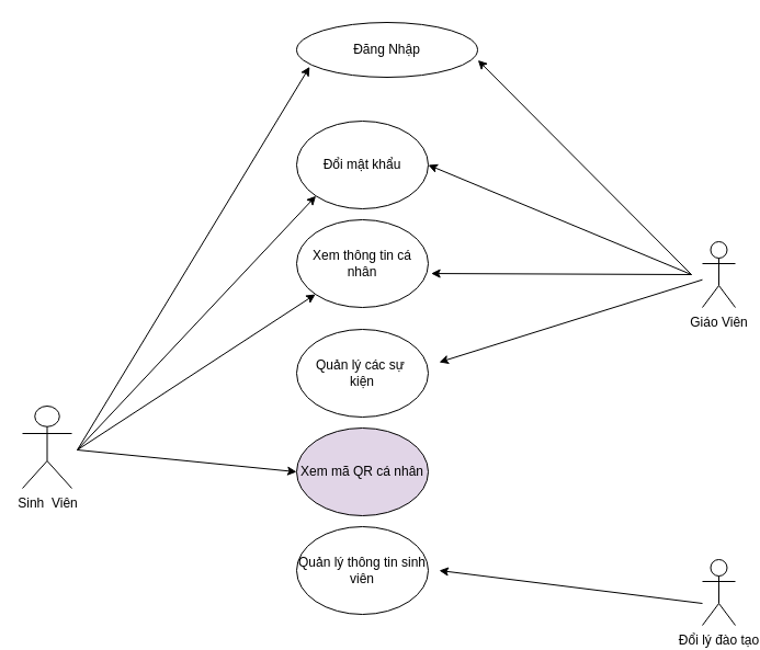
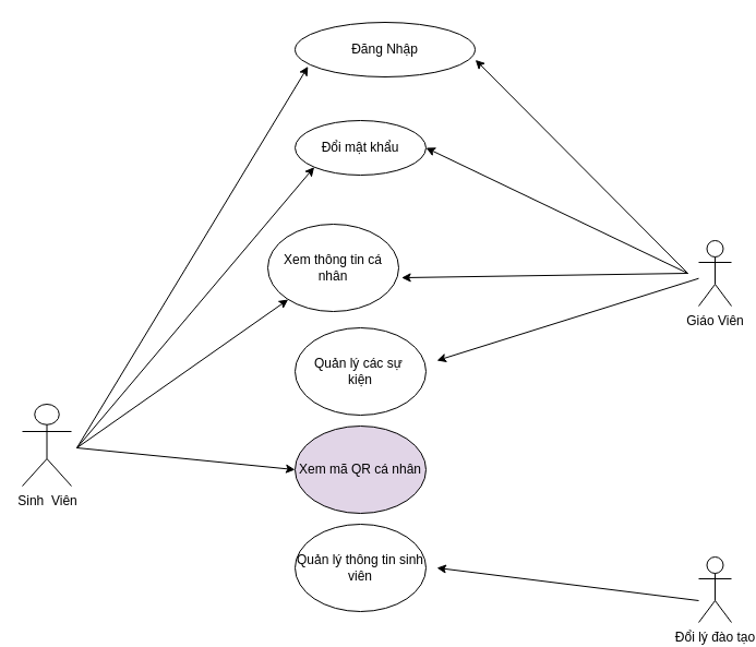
  <mxCell id="0" />
  <mxCell id="1" parent="0" />
  <mxCell id="2" value="Sinh&amp;nbsp; Viên" style="shape=umlActor;verticalLabelPosition=bottom;verticalAlign=top;html=1;outlineConnect=0;" parent="1" vertex="1"><mxGeometry x="20" y="370" width="45" height="75" as="geometry" /></mxCell>
  <mxCell id="3" style="edgeStyle=none;html=1;" parent="1" source="4" edge="1"><mxGeometry relative="1" as="geometry"><mxPoint x="400" y="330" as="targetPoint" /></mxGeometry></mxCell>
  <mxCell id="4" value="Giáo Viên" style="shape=umlActor;verticalLabelPosition=bottom;verticalAlign=top;html=1;outlineConnect=0;" parent="1" vertex="1"><mxGeometry x="640" y="220" width="30" height="60" as="geometry" /></mxCell>
  <mxCell id="5" style="edgeStyle=none;html=1;" parent="1" edge="1"><mxGeometry relative="1" as="geometry"><mxPoint x="400" y="520" as="targetPoint" /><mxPoint x="640" y="550" as="sourcePoint" /></mxGeometry></mxCell>
  <mxCell id="6" value="Đổi lý đào tạo" style="shape=umlActor;verticalLabelPosition=bottom;verticalAlign=top;html=1;outlineConnect=0;" parent="1" vertex="1"><mxGeometry x="640" y="510" width="30" height="60" as="geometry" /></mxCell>
  <mxCell id="7" value="Đăng Nhập" style="ellipse;whiteSpace=wrap;html=1;" parent="1" vertex="1"><mxGeometry x="270" y="20" width="165" height="50" as="geometry" /></mxCell>
- <mxCell id="8" value="Xem thông tin cá nhân" style="ellipse;whiteSpace=wrap;html=1;" parent="1" vertex="1"><mxGeometry x="270" y="200" width="120" height="80" as="geometry" /></mxCell>
+ <mxCell id="8" value="Xem thông tin cá nhân" style="ellipse;whiteSpace=wrap;html=1;" parent="1" vertex="1"><mxGeometry x="245" y="205" width="120" height="80" as="geometry" /></mxCell>
  <mxCell id="9" value="Xem mã QR cá nhân" style="ellipse;whiteSpace=wrap;html=1;fillColor=#e1d5e7;" parent="1" vertex="1"><mxGeometry x="270" y="390" width="120" height="80" as="geometry" /></mxCell>
  <mxCell id="10" value="Quản lý thông tin sinh viên" style="ellipse;whiteSpace=wrap;html=1;" parent="1" vertex="1"><mxGeometry x="270" y="480" width="120" height="80" as="geometry" /></mxCell>
- <mxCell id="11" value="Đổi mật khẩu" style="ellipse;whiteSpace=wrap;html=1;" parent="1" vertex="1"><mxGeometry x="270" y="110" width="120" height="80" as="geometry" /></mxCell>
+ <mxCell id="11" value="Đổi mật khẩu" style="ellipse;whiteSpace=wrap;html=1;" parent="1" vertex="1"><mxGeometry x="270" y="110" width="120" height="50" as="geometry" /></mxCell>
  <mxCell id="12" value="" style="endArrow=classic;html=1;entryX=0.072;entryY=0.808;entryDx=0;entryDy=0;entryPerimeter=0;" parent="1" target="7" edge="1"><mxGeometry width="50" height="50" relative="1" as="geometry"><mxPoint x="70" y="410" as="sourcePoint" /><mxPoint x="260" y="80" as="targetPoint" /></mxGeometry></mxCell>
  <mxCell id="13" value="" style="endArrow=classic;html=1;entryX=0;entryY=1;entryDx=0;entryDy=0;" parent="1" target="11" edge="1"><mxGeometry width="50" height="50" relative="1" as="geometry"><mxPoint x="70" y="410" as="sourcePoint" /><mxPoint x="288.64" y="94.64" as="targetPoint" /></mxGeometry></mxCell>
  <mxCell id="14" value="" style="endArrow=classic;html=1;" parent="1" target="8" edge="1"><mxGeometry width="50" height="50" relative="1" as="geometry"><mxPoint x="70" y="410" as="sourcePoint" /><mxPoint x="297.574" y="188.284" as="targetPoint" /></mxGeometry></mxCell>
  <mxCell id="15" value="" style="endArrow=classic;html=1;entryX=0;entryY=0.5;entryDx=0;entryDy=0;" parent="1" target="9" edge="1"><mxGeometry width="50" height="50" relative="1" as="geometry"><mxPoint x="70" y="410" as="sourcePoint" /><mxPoint x="279.04" y="364.64" as="targetPoint" /></mxGeometry></mxCell>
  <mxCell id="16" value="" style="endArrow=classic;html=1;entryX=1.002;entryY=0.688;entryDx=0;entryDy=0;entryPerimeter=0;" parent="1" target="7" edge="1"><mxGeometry width="50" height="50" relative="1" as="geometry"><mxPoint x="630" y="250" as="sourcePoint" /><mxPoint x="610" y="130" as="targetPoint" /></mxGeometry></mxCell>
  <mxCell id="17" value="" style="endArrow=classic;html=1;entryX=1;entryY=0.5;entryDx=0;entryDy=0;" parent="1" target="11" edge="1"><mxGeometry width="50" height="50" relative="1" as="geometry"><mxPoint x="630" y="250" as="sourcePoint" /><mxPoint x="400.24" y="85.04" as="targetPoint" /></mxGeometry></mxCell>
  <mxCell id="18" value="" style="endArrow=classic;html=1;entryX=1.022;entryY=0.613;entryDx=0;entryDy=0;entryPerimeter=0;" parent="1" target="8" edge="1"><mxGeometry width="50" height="50" relative="1" as="geometry"><mxPoint x="630" y="250" as="sourcePoint" /><mxPoint x="410.24" y="95.04" as="targetPoint" /></mxGeometry></mxCell>
  <mxCell id="19" value="Quản lý các sự&amp;nbsp;&lt;br&gt;kiện" style="ellipse;whiteSpace=wrap;html=1;" parent="1" vertex="1"><mxGeometry x="270" y="300" width="120" height="80" as="geometry" /></mxCell>
